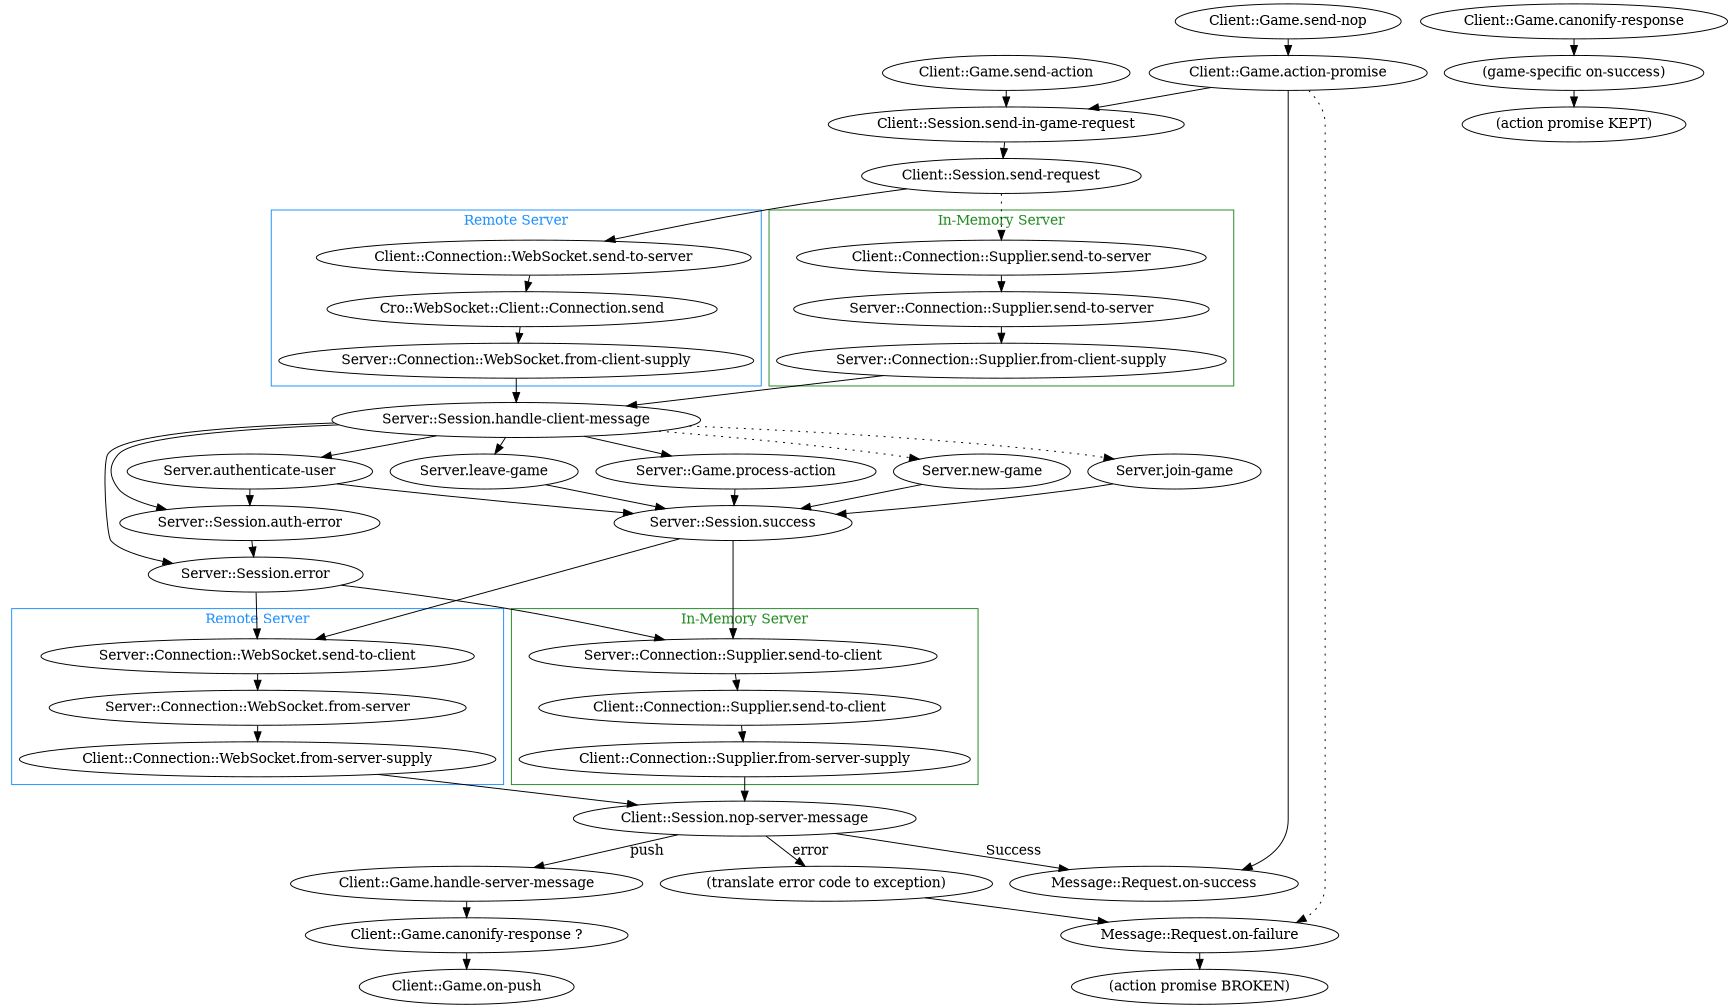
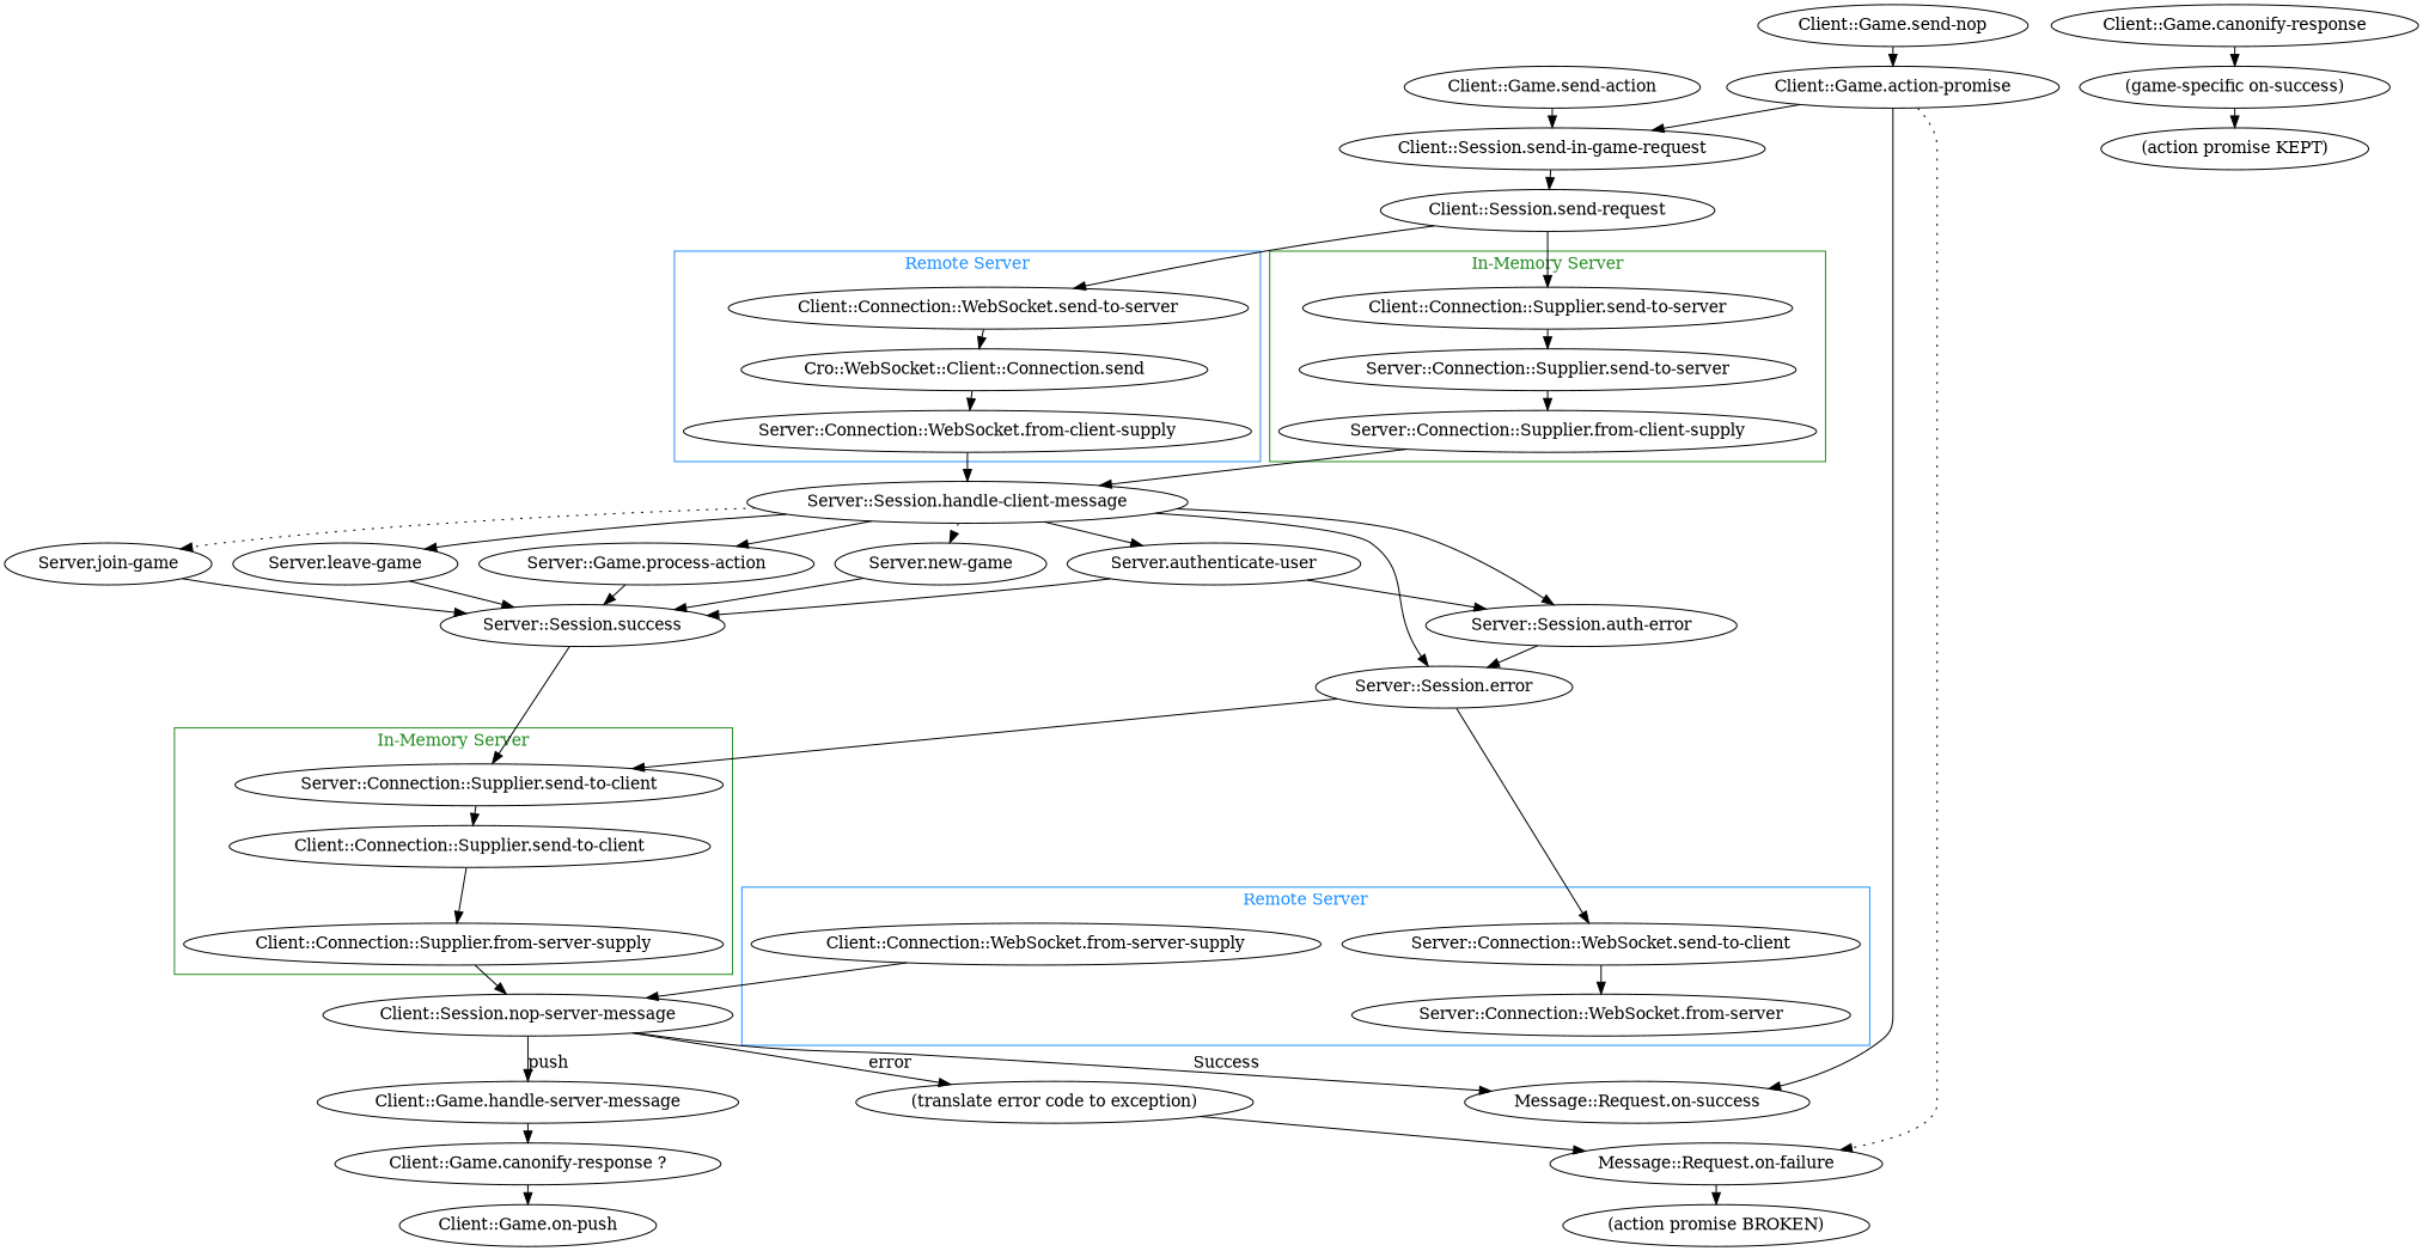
  digraph {
    ranksep=0.2
    "Client::Connection::Supplier.send-to-server"
    "Server::Connection::Supplier.send-to-server"
    "Server::Connection::Supplier.from-client-supply"
    "Client::Connection::WebSocket.send-to-server"
    "Cro::WebSocket::Client::Connection.send"
    "Server::Connection::WebSocket.from-client-supply"
    "Server::Connection::Supplier.send-to-client"
    "Client::Connection::Supplier.send-to-client"
    "Client::Connection::Supplier.from-server-supply"
    "Server::Connection::WebSocket.send-to-client"
    "Server::Connection::WebSocket.from-server"
    "Client::Connection::WebSocket.from-server-supply"
    "Server::Session.handle-client-message"
    n14 [label="Client::Session.nop-server-message"]
    "Client::Game.send-nop"
    "Client::Game.action-promise"
    "Message::Request.on-success"
    "Message::Request.on-failure"
    "Client::Session.send-in-game-request"
    "(action promise BROKEN)"
    "Client::Session.send-request"
    "Client::Game.canonify-response"
    "(game-specific on-success)"
    "Client::Game.send-action"
    "Server::Session.error"
    "Server::Session.auth-error"
    "Server.authenticate-user"
    "Server::Game.process-action"
    "Server.new-game"
    "Server.join-game"
    "Server.leave-game"
    "Server::Session.success"
    "(translate error code to exception)"
    "Client::Game.handle-server-message"
    "Client::Game.canonify-response ?"
    "Client::Game.on-push"
    "(action promise KEPT)"
    subgraph cluster_1 {
      color=forestgreen
      fontcolor=forestgreen
      label="In-Memory Server"
      "Client::Connection::Supplier.send-to-server"
      "Server::Connection::Supplier.send-to-server"
      "Server::Connection::Supplier.from-client-supply"
    }
    subgraph cluster_2 {
      color=dodgerblue
      fontcolor=dodgerblue
      label="Remote Server"
      "Client::Connection::WebSocket.send-to-server"
      "Cro::WebSocket::Client::Connection.send"
      "Server::Connection::WebSocket.from-client-supply"
    }
    subgraph cluster_3 {
      color=forestgreen
      fontcolor=forestgreen
      label="In-Memory Server"
      "Server::Connection::Supplier.send-to-client"
      "Client::Connection::Supplier.send-to-client"
      "Client::Connection::Supplier.from-server-supply"
    }
    subgraph cluster_4 {
      color=dodgerblue
      fontcolor=dodgerblue
      label="Remote Server"
      "Server::Connection::WebSocket.send-to-client"
      "Server::Connection::WebSocket.from-server"
      "Client::Connection::WebSocket.from-server-supply"
    }
    "Client::Connection::Supplier.send-to-server" -> "Server::Connection::Supplier.send-to-server"
    "Server::Connection::Supplier.send-to-server" -> "Server::Connection::Supplier.from-client-supply"
    "Server::Connection::Supplier.from-client-supply" -> "Server::Session.handle-client-message"
    "Client::Connection::WebSocket.send-to-server" -> "Cro::WebSocket::Client::Connection.send"
    "Cro::WebSocket::Client::Connection.send" -> "Server::Connection::WebSocket.from-client-supply"
    "Server::Connection::WebSocket.from-client-supply" -> "Server::Session.handle-client-message"
    "Server::Connection::Supplier.send-to-client" -> "Client::Connection::Supplier.send-to-client"
    "Client::Connection::Supplier.send-to-client" -> "Client::Connection::Supplier.from-server-supply"
    "Client::Connection::Supplier.from-server-supply" -> n14
    "Server::Connection::WebSocket.send-to-client" -> "Server::Connection::WebSocket.from-server"
-   "Server::Connection::WebSocket.from-server" -> "Client::Connection::WebSocket.from-server-supply"
    "Client::Connection::WebSocket.from-server-supply" -> n14
    "Server::Session.handle-client-message" -> "Server::Session.error"
    "Server::Session.handle-client-message" -> "Server::Session.auth-error"
    "Server::Session.handle-client-message" -> "Server.authenticate-user"
    "Server::Session.handle-client-message" -> "Server::Game.process-action"
    "Server::Session.handle-client-message" -> "Server.new-game" [style=dotted]
    "Server::Session.handle-client-message" -> "Server.join-game" [style=dotted]
    "Server::Session.handle-client-message" -> "Server.leave-game"
    n14 -> "Message::Request.on-success" [label=Success]
    n14 -> "(translate error code to exception)" [label=error]
    n14 -> "Client::Game.handle-server-message" [label=push]
    "Client::Game.send-nop" -> "Client::Game.action-promise"
    "Client::Game.action-promise" -> "Message::Request.on-success" [style=solid]
    "Client::Game.action-promise" -> "Message::Request.on-failure" [style=dotted]
    "Client::Game.action-promise" -> "Client::Session.send-in-game-request"
    "Message::Request.on-failure" -> "(action promise BROKEN)"
    "Client::Session.send-in-game-request" -> "Client::Session.send-request"
-   "Client::Session.send-request" -> "Client::Connection::Supplier.send-to-server" [style=dotted]
+   "Client::Session.send-request" -> "Client::Connection::Supplier.send-to-server"
    "Client::Session.send-request" -> "Client::Connection::WebSocket.send-to-server"
    "Client::Game.canonify-response" -> "(game-specific on-success)"
    "(game-specific on-success)" -> "(action promise KEPT)"
    "Client::Game.send-action" -> "Client::Session.send-in-game-request"
    "Server::Session.error" -> "Server::Connection::Supplier.send-to-client"
    "Server::Session.error" -> "Server::Connection::WebSocket.send-to-client"
    "Server::Session.auth-error" -> "Server::Session.error"
    "Server.authenticate-user" -> "Server::Session.auth-error"
    "Server.authenticate-user" -> "Server::Session.success"
    "Server::Game.process-action" -> "Server::Session.success"
    "Server.new-game" -> "Server::Session.success"
    "Server.join-game" -> "Server::Session.success"
    "Server.leave-game" -> "Server::Session.success"
    "Server::Session.success" -> "Server::Connection::Supplier.send-to-client"
-   "Server::Session.success" -> "Server::Connection::WebSocket.send-to-client"
    "(translate error code to exception)" -> "Message::Request.on-failure"
    "Client::Game.handle-server-message" -> "Client::Game.canonify-response ?"
    "Client::Game.canonify-response ?" -> "Client::Game.on-push"
  }
